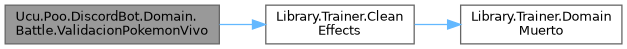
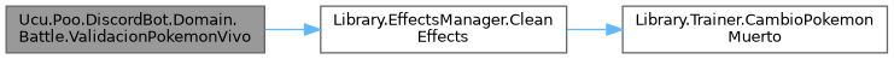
  digraph {
    fontname="DejaVu Sans"
    rankdir=LR
    node [color=grey40 fillcolor=white fontname="DejaVu Sans" fontsize=10 shape=box style=filled]
    edge [color=steelblue1 fontname="DejaVu Sans" fontsize=10 labelfontname=Helvetica labelfontsize=10 style=solid]
    n1 [color=gray40 fillcolor=grey60 fontcolor=black height=0.2 label="Ucu.Poo.DiscordBot.Domain.\lBattle.ValidacionPokemonVivo" width=0.4]
-   n2 [height=0.2 label="Library.Trainer.Clean\lEffects" width=0.4]
-   n3 [height=0.2 label="Library.Trainer.Domain\lMuerto" width=0.4]
+   n2 [height=0.2 label="Library.EffectsManager.Clean\lEffects" width=0.4]
+   n3 [height=0.2 label="Library.Trainer.CambioPokemon\lMuerto" width=0.4]
    n1 -> n2
    n2 -> n3
  }
